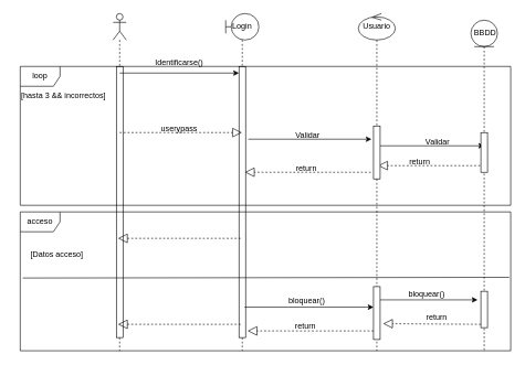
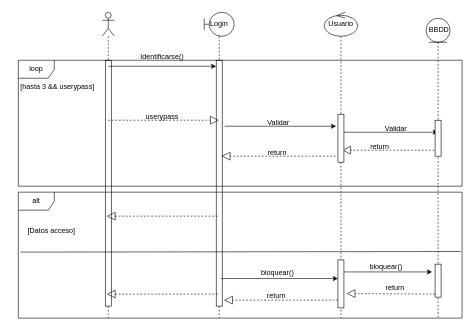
  <mxCell id="0" />
  <mxCell id="1" parent="0" />
  <mxCell id="2" value="" style="shape=umlLifeline;perimeter=lifelinePerimeter;whiteSpace=wrap;html=1;container=1;dropTarget=0;collapsible=0;recursiveResize=0;outlineConnect=0;portConstraint=eastwest;newEdgeStyle={&quot;curved&quot;:0,&quot;rounded&quot;:0};participant=umlActor;" parent="1" vertex="1"><mxGeometry x="170" y="20" width="20" height="510" as="geometry" /></mxCell>
  <mxCell id="3" value="" style="html=1;points=[[0,0,0,0,5],[0,1,0,0,-5],[1,0,0,0,5],[1,1,0,0,-5]];perimeter=orthogonalPerimeter;outlineConnect=0;targetShapes=umlLifeline;portConstraint=eastwest;newEdgeStyle={&quot;curved&quot;:0,&quot;rounded&quot;:0};" vertex="1" parent="2"><mxGeometry x="5" y="80" width="10" height="410" as="geometry" /></mxCell>
  <mxCell id="4" value="Login" style="shape=umlLifeline;perimeter=lifelinePerimeter;whiteSpace=wrap;html=1;container=1;dropTarget=0;collapsible=0;recursiveResize=0;outlineConnect=0;portConstraint=eastwest;newEdgeStyle={&quot;curved&quot;:0,&quot;rounded&quot;:0};participant=umlBoundary;" parent="1" vertex="1"><mxGeometry x="340" y="20" width="50" height="510" as="geometry" /></mxCell>
  <mxCell id="5" value="" style="html=1;points=[[0,0,0,0,5],[0,1,0,0,-5],[1,0,0,0,5],[1,1,0,0,-5]];perimeter=orthogonalPerimeter;outlineConnect=0;targetShapes=umlLifeline;portConstraint=eastwest;newEdgeStyle={&quot;curved&quot;:0,&quot;rounded&quot;:0};" parent="4" vertex="1"><mxGeometry x="20" y="80" width="10" height="410" as="geometry" /></mxCell>
  <mxCell id="6" value="" style="endArrow=classic;html=1;rounded=0;" parent="1" edge="1"><mxGeometry width="50" height="50" relative="1" as="geometry"><mxPoint x="180" y="110" as="sourcePoint" /><mxPoint x="360" y="110" as="targetPoint" /></mxGeometry></mxCell>
  <mxCell id="7" value="Identificarse()" style="text;html=1;strokeColor=none;fillColor=none;align=center;verticalAlign=middle;whiteSpace=wrap;rounded=0;" parent="1" vertex="1"><mxGeometry x="240" y="80" width="60" height="30" as="geometry" /></mxCell>
  <mxCell id="8" value="userypass" style="text;html=1;strokeColor=none;fillColor=none;align=center;verticalAlign=middle;whiteSpace=wrap;rounded=0;" parent="1" vertex="1"><mxGeometry x="240" y="180" width="60" height="30" as="geometry" /></mxCell>
  <mxCell id="9" value="" style="endArrow=block;dashed=1;endFill=0;endSize=12;html=1;rounded=0;" parent="1" target="4" edge="1"><mxGeometry width="160" relative="1" as="geometry"><mxPoint x="180" y="200" as="sourcePoint" /><mxPoint x="340" y="200" as="targetPoint" /></mxGeometry></mxCell>
  <mxCell id="10" value="" style="endArrow=classic;html=1;rounded=0;" parent="1" edge="1"><mxGeometry width="50" height="50" relative="1" as="geometry"><mxPoint x="374" y="210" as="sourcePoint" /><mxPoint x="560" y="210" as="targetPoint" /></mxGeometry></mxCell>
  <mxCell id="11" value="Validar" style="text;html=1;strokeColor=none;fillColor=none;align=center;verticalAlign=middle;whiteSpace=wrap;rounded=0;" parent="1" vertex="1"><mxGeometry x="434" y="190" width="60" height="30" as="geometry" /></mxCell>
  <mxCell id="12" value="" style="endArrow=block;dashed=1;endFill=0;endSize=12;html=1;rounded=0;" parent="1" edge="1"><mxGeometry width="160" relative="1" as="geometry"><mxPoint x="559" y="260" as="sourcePoint" /><mxPoint x="369" y="260" as="targetPoint" /></mxGeometry></mxCell>
  <mxCell id="13" value="return" style="text;html=1;strokeColor=none;fillColor=none;align=center;verticalAlign=middle;whiteSpace=wrap;rounded=0;" parent="1" vertex="1"><mxGeometry x="431.5" y="240" width="60" height="30" as="geometry" /></mxCell>
  <mxCell id="14" value="" style="endArrow=classic;html=1;rounded=0;" parent="1" edge="1"><mxGeometry width="50" height="50" relative="1" as="geometry"><mxPoint x="570" y="220" as="sourcePoint" /><mxPoint x="730" y="220" as="targetPoint" /></mxGeometry></mxCell>
  <mxCell id="15" value="Validar" style="text;html=1;strokeColor=none;fillColor=none;align=center;verticalAlign=middle;whiteSpace=wrap;rounded=0;" parent="1" vertex="1"><mxGeometry x="630" y="200" width="60" height="30" as="geometry" /></mxCell>
  <mxCell id="16" value="" style="endArrow=block;dashed=1;endFill=0;endSize=12;html=1;rounded=0;" parent="1" edge="1"><mxGeometry width="160" relative="1" as="geometry"><mxPoint x="730" y="250" as="sourcePoint" /><mxPoint x="570" y="250" as="targetPoint" /></mxGeometry></mxCell>
  <mxCell id="17" value="return" style="text;html=1;strokeColor=none;fillColor=none;align=center;verticalAlign=middle;whiteSpace=wrap;rounded=0;" parent="1" vertex="1"><mxGeometry x="602.5" y="230" width="60" height="30" as="geometry" /></mxCell>
  <mxCell id="18" value="Usuario" style="shape=umlLifeline;perimeter=lifelinePerimeter;whiteSpace=wrap;html=1;container=1;dropTarget=0;collapsible=0;recursiveResize=0;outlineConnect=0;portConstraint=eastwest;newEdgeStyle={&quot;curved&quot;:0,&quot;rounded&quot;:0};participant=umlControl;" vertex="1" parent="1"><mxGeometry x="540" y="20" width="56" height="510" as="geometry" /></mxCell>
  <mxCell id="19" value="" style="html=1;points=[[0,0,0,0,5],[0,1,0,0,-5],[1,0,0,0,5],[1,1,0,0,-5]];perimeter=orthogonalPerimeter;outlineConnect=0;targetShapes=umlLifeline;portConstraint=eastwest;newEdgeStyle={&quot;curved&quot;:0,&quot;rounded&quot;:0};" vertex="1" parent="18"><mxGeometry x="23" y="170" width="10" height="80" as="geometry" /></mxCell>
  <mxCell id="20" value="&amp;nbsp;BBDD" style="shape=umlLifeline;perimeter=lifelinePerimeter;whiteSpace=wrap;html=1;container=1;dropTarget=0;collapsible=0;recursiveResize=0;outlineConnect=0;portConstraint=eastwest;newEdgeStyle={&quot;curved&quot;:0,&quot;rounded&quot;:0};participant=umlEntity;" vertex="1" parent="1"><mxGeometry x="710" y="30" width="40" height="500" as="geometry" /></mxCell>
  <mxCell id="21" value="" style="html=1;points=[[0,0,0,0,5],[0,1,0,0,-5],[1,0,0,0,5],[1,1,0,0,-5]];perimeter=orthogonalPerimeter;outlineConnect=0;targetShapes=umlLifeline;portConstraint=eastwest;newEdgeStyle={&quot;curved&quot;:0,&quot;rounded&quot;:0};" vertex="1" parent="20"><mxGeometry x="15" y="170" width="10" height="60" as="geometry" /></mxCell>
  <mxCell id="22" value="loop" style="shape=umlFrame;whiteSpace=wrap;html=1;pointerEvents=0;" vertex="1" parent="1"><mxGeometry x="30" y="100" width="740" height="210" as="geometry" /></mxCell>
- <mxCell id="23" value="[hasta 3 &amp;amp;&amp;amp; incorrectos]" style="text;html=1;align=center;verticalAlign=middle;resizable=0;points=[];autosize=1;strokeColor=none;fillColor=none;" vertex="1" parent="1"><mxGeometry x="20" y="130" width="150" height="30" as="geometry" /></mxCell>
- <mxCell id="24" value="acceso" style="shape=umlFrame;whiteSpace=wrap;html=1;pointerEvents=0;" vertex="1" parent="1"><mxGeometry x="30" y="320" width="740" height="210" as="geometry" /></mxCell>
+ <mxCell id="23" value="[hasta 3 &amp;amp;&amp;amp; userypass]" style="text;html=1;align=center;verticalAlign=middle;resizable=0;points=[];autosize=1;strokeColor=none;fillColor=none;" vertex="1" parent="1"><mxGeometry x="20" y="130" width="150" height="30" as="geometry" /></mxCell>
+ <mxCell id="24" value="alt" style="shape=umlFrame;whiteSpace=wrap;html=1;pointerEvents=0;" vertex="1" parent="1"><mxGeometry x="30" y="320" width="740" height="210" as="geometry" /></mxCell>
  <mxCell id="25" value="" style="endArrow=none;html=1;rounded=0;exitX=0.005;exitY=0.476;exitDx=0;exitDy=0;exitPerimeter=0;entryX=0.997;entryY=0.471;entryDx=0;entryDy=0;entryPerimeter=0;" edge="1" parent="1" source="24" target="24"><mxGeometry width="50" height="50" relative="1" as="geometry"><mxPoint x="40" y="420" as="sourcePoint" /><mxPoint x="410" y="420" as="targetPoint" /></mxGeometry></mxCell>
  <mxCell id="26" value="[Datos acceso]" style="text;html=1;align=center;verticalAlign=middle;resizable=0;points=[];autosize=1;strokeColor=none;fillColor=none;" vertex="1" parent="1"><mxGeometry x="30" y="370" width="110" height="30" as="geometry" /></mxCell>
  <mxCell id="27" value="" style="endArrow=block;dashed=1;endFill=0;endSize=12;html=1;rounded=0;" edge="1" parent="1"><mxGeometry width="160" relative="1" as="geometry"><mxPoint x="362.5" y="490" as="sourcePoint" /><mxPoint x="177.5" y="490" as="targetPoint" /></mxGeometry></mxCell>
  <mxCell id="28" value="" style="endArrow=block;dashed=1;endFill=0;endSize=12;html=1;rounded=0;" edge="1" parent="1"><mxGeometry width="160" relative="1" as="geometry"><mxPoint x="362.5" y="360" as="sourcePoint" /><mxPoint x="177.5" y="360" as="targetPoint" /></mxGeometry></mxCell>
  <mxCell id="29" value="" style="html=1;points=[[0,0,0,0,5],[0,1,0,0,-5],[1,0,0,0,5],[1,1,0,0,-5]];perimeter=orthogonalPerimeter;outlineConnect=0;targetShapes=umlLifeline;portConstraint=eastwest;newEdgeStyle={&quot;curved&quot;:0,&quot;rounded&quot;:0};" vertex="1" parent="1"><mxGeometry x="563" y="433" width="10" height="80" as="geometry" /></mxCell>
  <mxCell id="30" value="" style="endArrow=classic;html=1;rounded=0;" edge="1" parent="1" target="29"><mxGeometry width="50" height="50" relative="1" as="geometry"><mxPoint x="368.5" y="464" as="sourcePoint" /><mxPoint x="554.5" y="464" as="targetPoint" /></mxGeometry></mxCell>
  <mxCell id="31" value="bloquear()" style="text;html=1;align=center;verticalAlign=middle;resizable=0;points=[];autosize=1;strokeColor=none;fillColor=none;" vertex="1" parent="1"><mxGeometry x="421.5" y="440" width="80" height="30" as="geometry" /></mxCell>
  <mxCell id="32" value="" style="endArrow=block;dashed=1;endFill=0;endSize=12;html=1;rounded=0;" edge="1" parent="1"><mxGeometry width="160" relative="1" as="geometry"><mxPoint x="563" y="500" as="sourcePoint" /><mxPoint x="373" y="500" as="targetPoint" /></mxGeometry></mxCell>
  <mxCell id="33" value="return" style="text;html=1;align=center;verticalAlign=middle;resizable=0;points=[];autosize=1;strokeColor=none;fillColor=none;" vertex="1" parent="1"><mxGeometry x="435" y="478" width="50" height="30" as="geometry" /></mxCell>
  <mxCell id="34" value="" style="html=1;points=[[0,0,0,0,5],[0,1,0,0,-5],[1,0,0,0,5],[1,1,0,0,-5]];perimeter=orthogonalPerimeter;outlineConnect=0;targetShapes=umlLifeline;portConstraint=eastwest;newEdgeStyle={&quot;curved&quot;:0,&quot;rounded&quot;:0};" vertex="1" parent="1"><mxGeometry x="725" y="440" width="10" height="55" as="geometry" /></mxCell>
  <mxCell id="35" value="" style="endArrow=classic;html=1;rounded=0;" edge="1" parent="1"><mxGeometry width="50" height="50" relative="1" as="geometry"><mxPoint x="573" y="453" as="sourcePoint" /><mxPoint x="720" y="453" as="targetPoint" /></mxGeometry></mxCell>
  <mxCell id="36" value="" style="endArrow=block;dashed=1;endFill=0;endSize=12;html=1;rounded=0;exitX=0;exitY=1;exitDx=0;exitDy=-5;exitPerimeter=0;" edge="1" parent="1" source="34"><mxGeometry width="160" relative="1" as="geometry"><mxPoint x="710" y="490" as="sourcePoint" /><mxPoint x="577.5" y="489" as="targetPoint" /></mxGeometry></mxCell>
  <mxCell id="37" value="bloquear()" style="text;html=1;align=center;verticalAlign=middle;resizable=0;points=[];autosize=1;strokeColor=none;fillColor=none;" vertex="1" parent="1"><mxGeometry x="602.5" y="430" width="80" height="30" as="geometry" /></mxCell>
  <mxCell id="38" value="return" style="text;html=1;align=center;verticalAlign=middle;resizable=0;points=[];autosize=1;strokeColor=none;fillColor=none;" vertex="1" parent="1"><mxGeometry x="632.5" y="465" width="50" height="30" as="geometry" /></mxCell>
